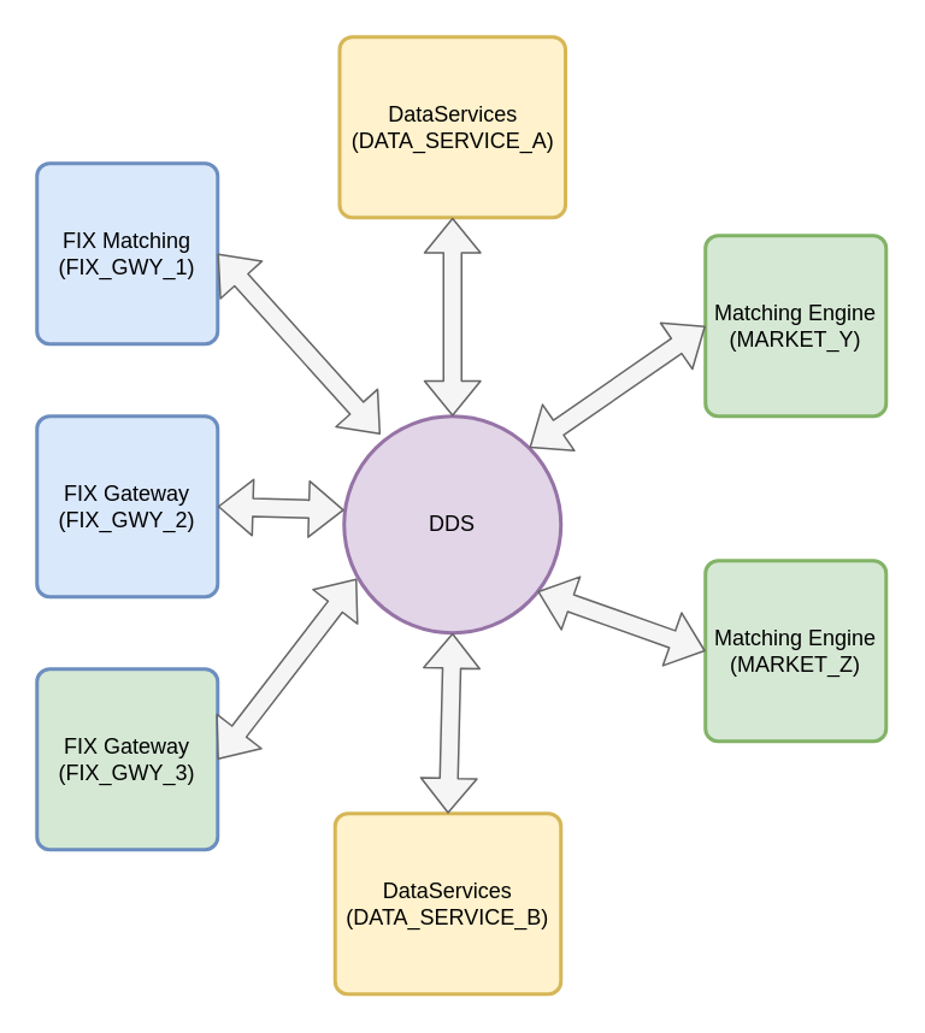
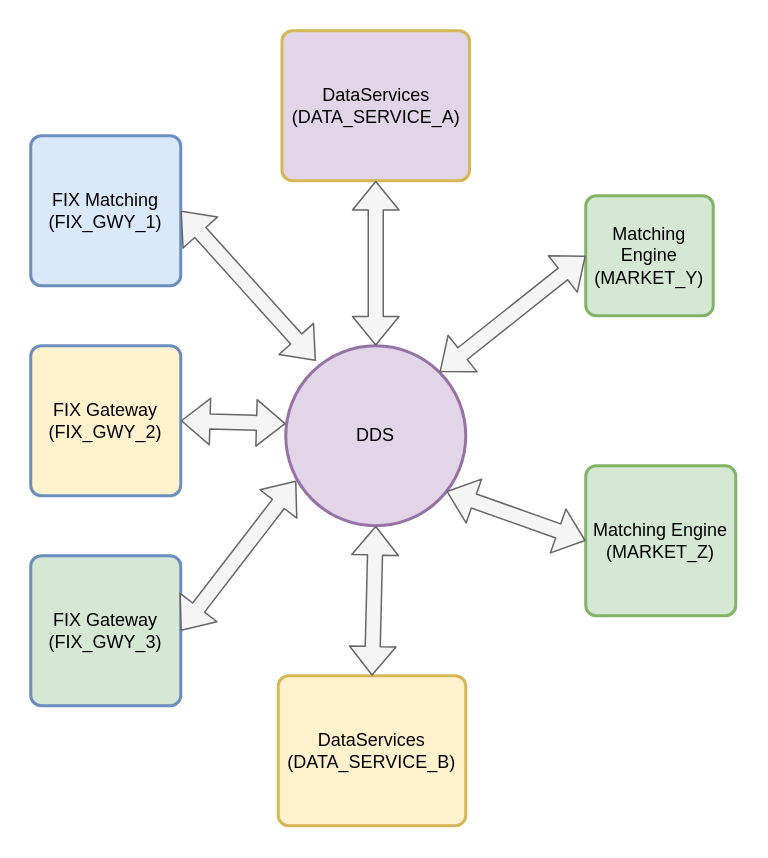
  <mxCell id="0" />
  <mxCell id="1" parent="0" />
- <mxCell id="2" value="Matching Engine&lt;br&gt;(MARKET_Y)" style="rounded=1;whiteSpace=wrap;html=1;absoluteArcSize=1;arcSize=14;strokeWidth=2;fillColor=#d5e8d4;strokeColor=#82b366;" parent="1" vertex="1"><mxGeometry x="390" y="130" width="100" height="100" as="geometry" /></mxCell>
+ <mxCell id="2" value="Matching Engine&lt;br&gt;(MARKET_Y)" style="rounded=1;whiteSpace=wrap;html=1;absoluteArcSize=1;arcSize=14;strokeWidth=2;fillColor=#d5e8d4;strokeColor=#82b366;" parent="1" vertex="1"><mxGeometry x="390" y="130" width="85" height="80" as="geometry" /></mxCell>
  <mxCell id="3" value="Matching Engine&lt;br&gt;(MARKET_Z)" style="rounded=1;whiteSpace=wrap;html=1;absoluteArcSize=1;arcSize=14;strokeWidth=2;fillColor=#d5e8d4;strokeColor=#82b366;" parent="1" vertex="1"><mxGeometry x="390" y="310" width="100" height="100" as="geometry" /></mxCell>
  <mxCell id="4" value="DataServices&lt;br&gt;(DATA_SERVICE_B)" style="rounded=1;whiteSpace=wrap;html=1;absoluteArcSize=1;arcSize=14;strokeWidth=2;fillColor=#fff2cc;strokeColor=#d6b656;" parent="1" vertex="1"><mxGeometry x="185" y="450" width="125" height="100" as="geometry" /></mxCell>
- <mxCell id="5" value="DataServices&lt;br&gt;(DATA_SERVICE_A)" style="rounded=1;whiteSpace=wrap;html=1;absoluteArcSize=1;arcSize=14;strokeWidth=2;fillColor=#fff2cc;strokeColor=#d6b656;" parent="1" vertex="1"><mxGeometry x="187.5" y="20" width="125" height="100" as="geometry" /></mxCell>
+ <mxCell id="5" value="DataServices&lt;br&gt;(DATA_SERVICE_A)" style="rounded=1;whiteSpace=wrap;html=1;absoluteArcSize=1;arcSize=14;strokeWidth=2;fillColor=#e1d5e7;strokeColor=#d6b656;" parent="1" vertex="1"><mxGeometry x="187.5" y="20" width="125" height="100" as="geometry" /></mxCell>
  <mxCell id="6" value="FIX Matching&lt;br&gt;(FIX_GWY_1)" style="rounded=1;whiteSpace=wrap;html=1;absoluteArcSize=1;arcSize=14;strokeWidth=2;fillColor=#dae8fc;strokeColor=#6c8ebf;" parent="1" vertex="1"><mxGeometry x="20" y="90" width="100" height="100" as="geometry" /></mxCell>
- <mxCell id="7" value="FIX Gateway&lt;br&gt;(FIX_GWY_2)" style="rounded=1;whiteSpace=wrap;html=1;absoluteArcSize=1;arcSize=14;strokeWidth=2;fillColor=#dae8fc;strokeColor=#6c8ebf;" parent="1" vertex="1"><mxGeometry x="20" y="230" width="100" height="100" as="geometry" /></mxCell>
+ <mxCell id="7" value="FIX Gateway&lt;br&gt;(FIX_GWY_2)" style="rounded=1;whiteSpace=wrap;html=1;absoluteArcSize=1;arcSize=14;strokeWidth=2;fillColor=#fff2cc;strokeColor=#6c8ebf;" parent="1" vertex="1"><mxGeometry x="20" y="230" width="100" height="100" as="geometry" /></mxCell>
  <mxCell id="8" value="FIX Gateway&lt;br&gt;(FIX_GWY_3)" style="rounded=1;whiteSpace=wrap;html=1;absoluteArcSize=1;arcSize=14;strokeWidth=2;fillColor=#d5e8d4;strokeColor=#6c8ebf;" parent="1" vertex="1"><mxGeometry x="20" y="370" width="100" height="100" as="geometry" /></mxCell>
  <mxCell id="9" value="DDS" style="strokeWidth=2;html=1;shape=mxgraph.flowchart.start_2;whiteSpace=wrap;fillColor=#e1d5e7;strokeColor=#9673a6;" parent="1" vertex="1"><mxGeometry x="190" y="230" width="120" height="120" as="geometry" /></mxCell>
  <mxCell id="10" value="" style="shape=flexArrow;endArrow=classic;startArrow=classic;html=1;entryX=0.167;entryY=0.083;entryDx=0;entryDy=0;exitX=1;exitY=0.5;exitDx=0;exitDy=0;entryPerimeter=0;fillColor=#f5f5f5;strokeColor=#666666;" parent="1" source="6" target="9" edge="1"><mxGeometry width="50" height="50" relative="1" as="geometry"><mxPoint x="120" y="159.5" as="sourcePoint" /><mxPoint x="240" y="159.5" as="targetPoint" /></mxGeometry></mxCell>
  <mxCell id="11" value="" style="shape=flexArrow;endArrow=classic;startArrow=classic;html=1;entryX=0;entryY=0.433;entryDx=0;entryDy=0;exitX=1;exitY=0.5;exitDx=0;exitDy=0;entryPerimeter=0;fillColor=#f5f5f5;strokeColor=#666666;" parent="1" source="7" target="9" edge="1"><mxGeometry width="50" height="50" relative="1" as="geometry"><mxPoint x="109.96" y="270.04" as="sourcePoint" /><mxPoint x="210" y="350" as="targetPoint" /></mxGeometry></mxCell>
  <mxCell id="12" value="" style="shape=flexArrow;endArrow=classic;startArrow=classic;html=1;entryX=1;entryY=0.5;entryDx=0;entryDy=0;exitX=0.058;exitY=0.75;exitDx=0;exitDy=0;exitPerimeter=0;fillColor=#f5f5f5;strokeColor=#666666;" parent="1" source="9" target="8" edge="1"><mxGeometry width="50" height="50" relative="1" as="geometry"><mxPoint x="219.96" y="340" as="sourcePoint" /><mxPoint x="320" y="419.96" as="targetPoint" /></mxGeometry></mxCell>
  <mxCell id="13" value="" style="shape=flexArrow;endArrow=classic;startArrow=classic;html=1;entryX=0.855;entryY=0.145;entryDx=0;entryDy=0;exitX=0;exitY=0.5;exitDx=0;exitDy=0;entryPerimeter=0;fillColor=#f5f5f5;strokeColor=#666666;" parent="1" source="2" target="9" edge="1"><mxGeometry width="50" height="50" relative="1" as="geometry"><mxPoint x="209.96" y="160.04" as="sourcePoint" /><mxPoint x="310" y="240" as="targetPoint" /></mxGeometry></mxCell>
  <mxCell id="14" value="" style="shape=flexArrow;endArrow=classic;startArrow=classic;html=1;entryX=0.892;entryY=0.808;entryDx=0;entryDy=0;exitX=0;exitY=0.5;exitDx=0;exitDy=0;entryPerimeter=0;fillColor=#f5f5f5;strokeColor=#666666;" parent="1" source="3" target="9" edge="1"><mxGeometry width="50" height="50" relative="1" as="geometry"><mxPoint x="387.4" y="350" as="sourcePoint" /><mxPoint x="300" y="417.4" as="targetPoint" /></mxGeometry></mxCell>
  <mxCell id="15" value="" style="shape=flexArrow;endArrow=classic;startArrow=classic;html=1;exitX=0.5;exitY=1;exitDx=0;exitDy=0;entryX=0.5;entryY=0;entryDx=0;entryDy=0;entryPerimeter=0;fillColor=#f5f5f5;strokeColor=#666666;" parent="1" source="5" target="9" edge="1"><mxGeometry width="50" height="50" relative="1" as="geometry"><mxPoint x="190" y="460" as="sourcePoint" /><mxPoint x="192" y="340" as="targetPoint" /></mxGeometry></mxCell>
  <mxCell id="16" value="" style="shape=flexArrow;endArrow=classic;startArrow=classic;html=1;exitX=0.5;exitY=0;exitDx=0;exitDy=0;entryX=0.5;entryY=1;entryDx=0;entryDy=0;entryPerimeter=0;fillColor=#f5f5f5;strokeColor=#666666;" parent="1" source="4" target="9" edge="1"><mxGeometry width="50" height="50" relative="1" as="geometry"><mxPoint x="341" y="460" as="sourcePoint" /><mxPoint x="240" y="360" as="targetPoint" /></mxGeometry></mxCell>
